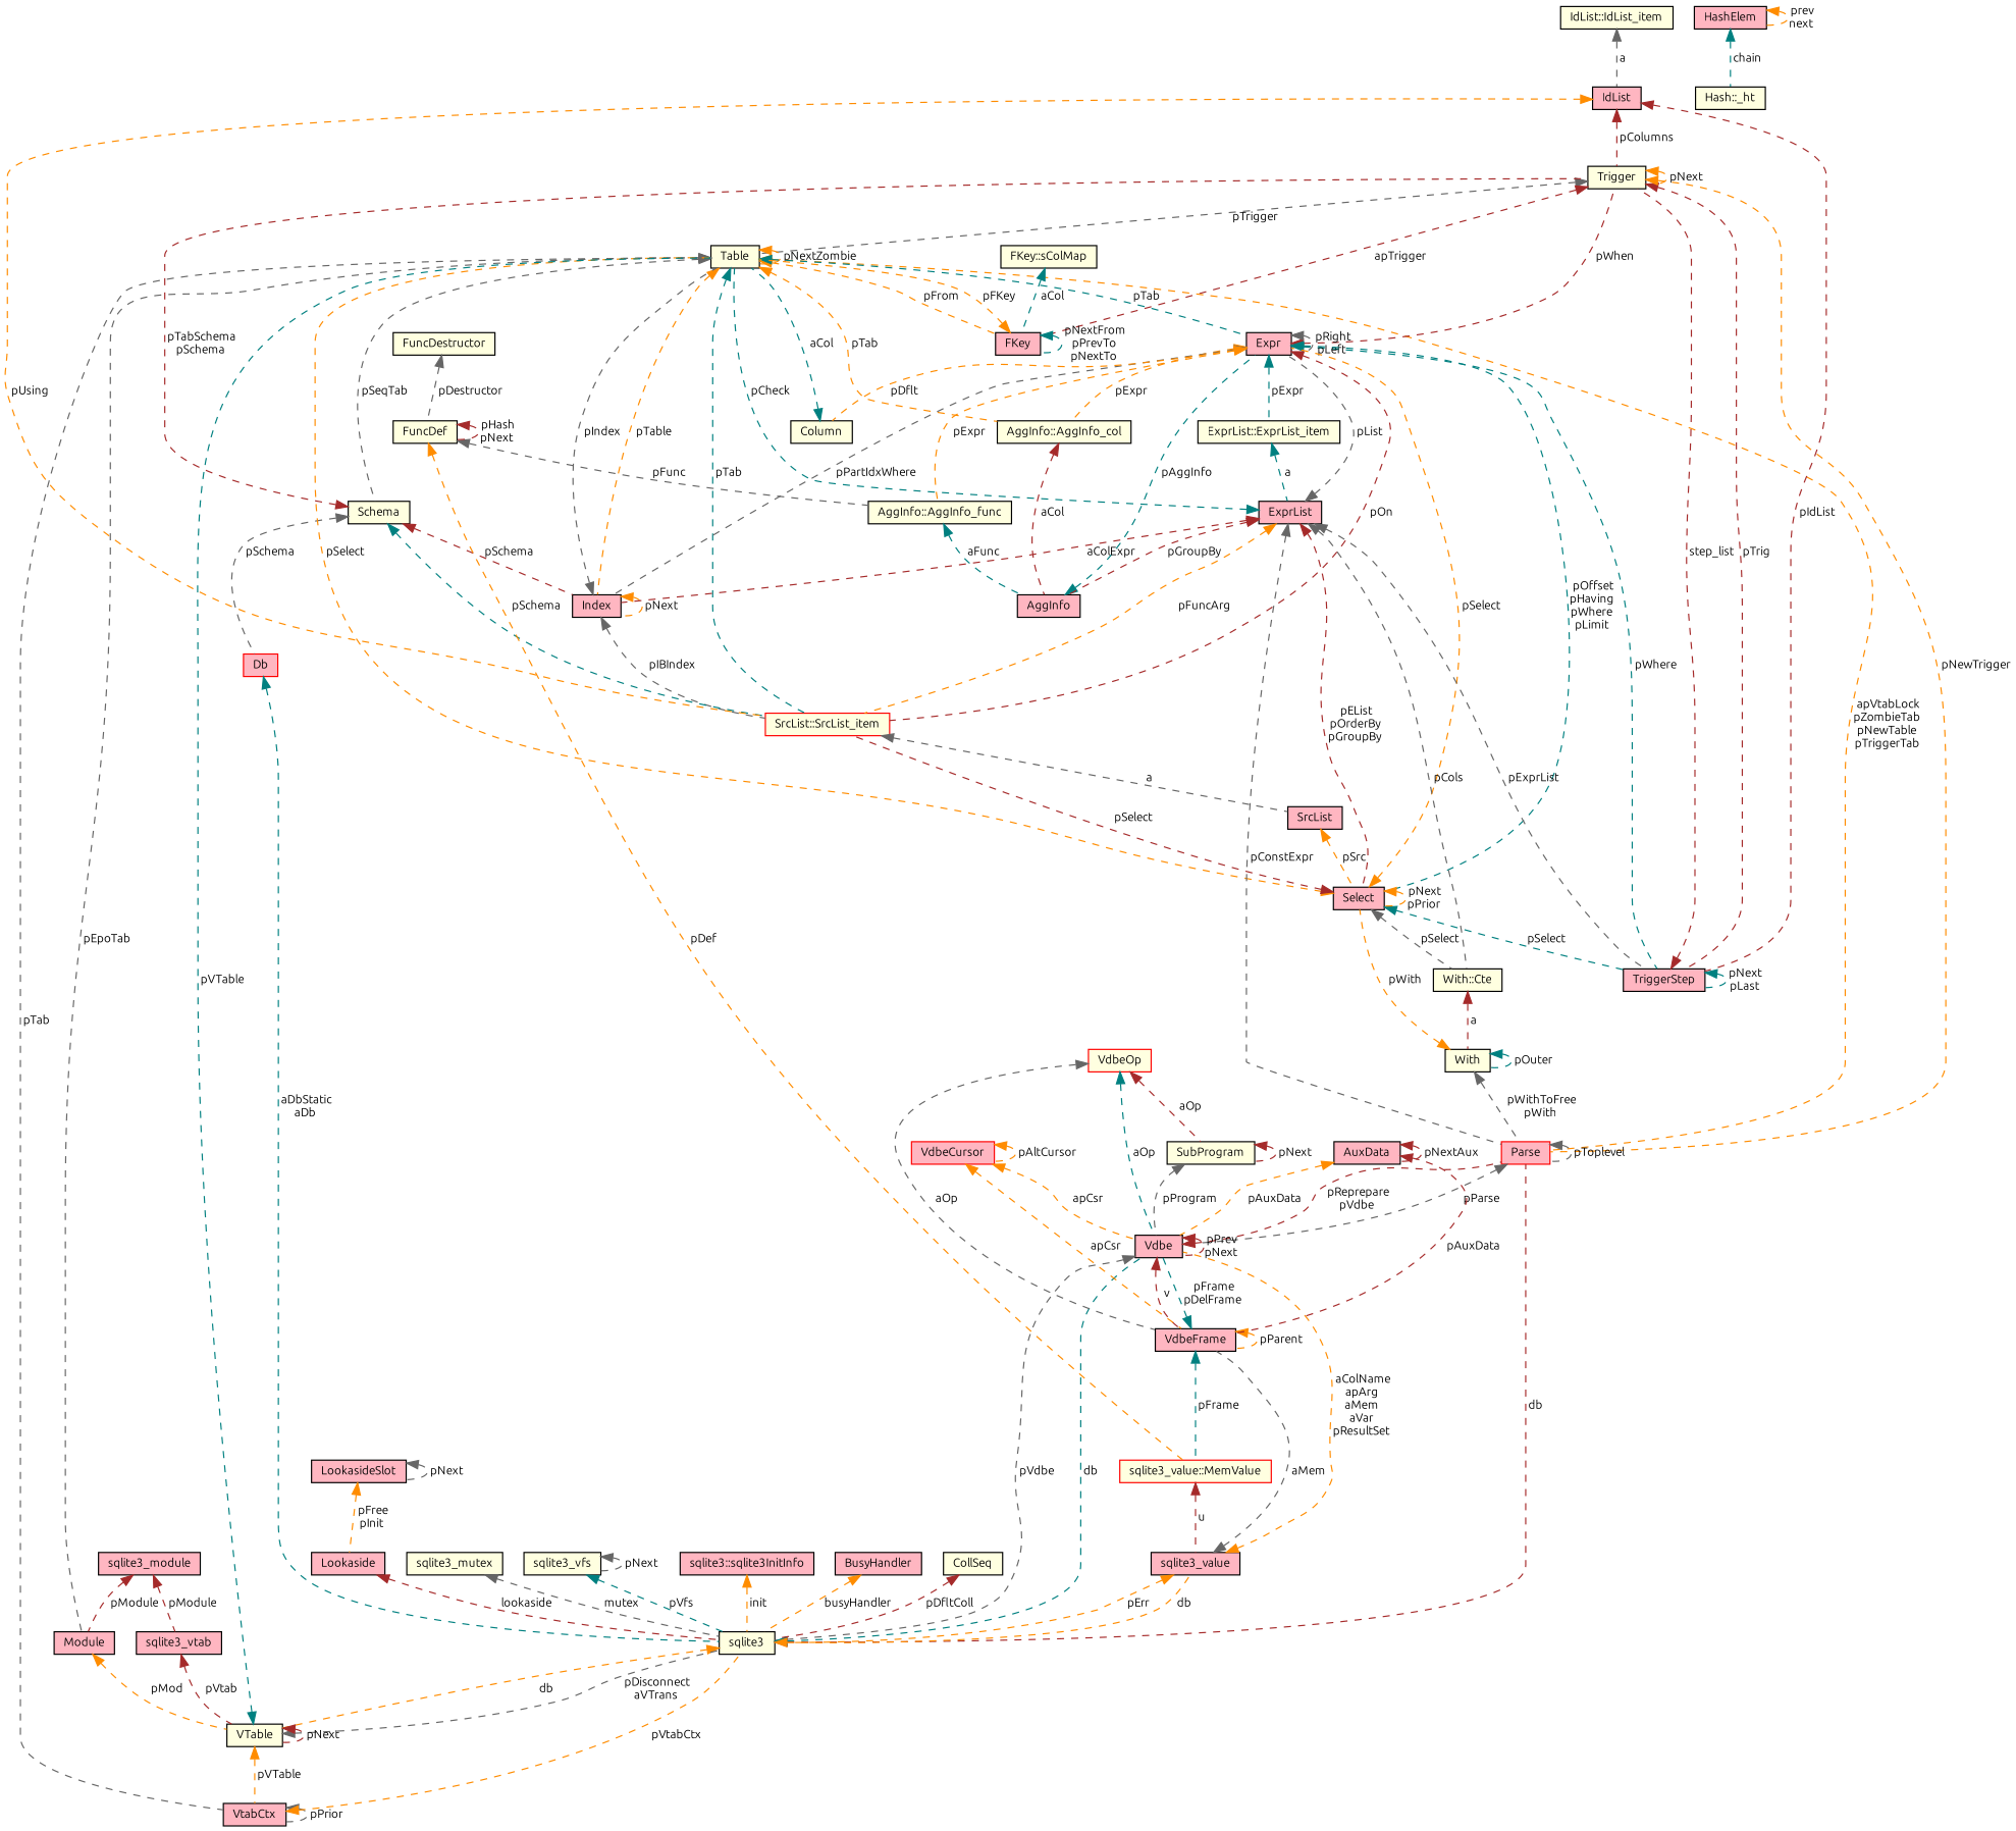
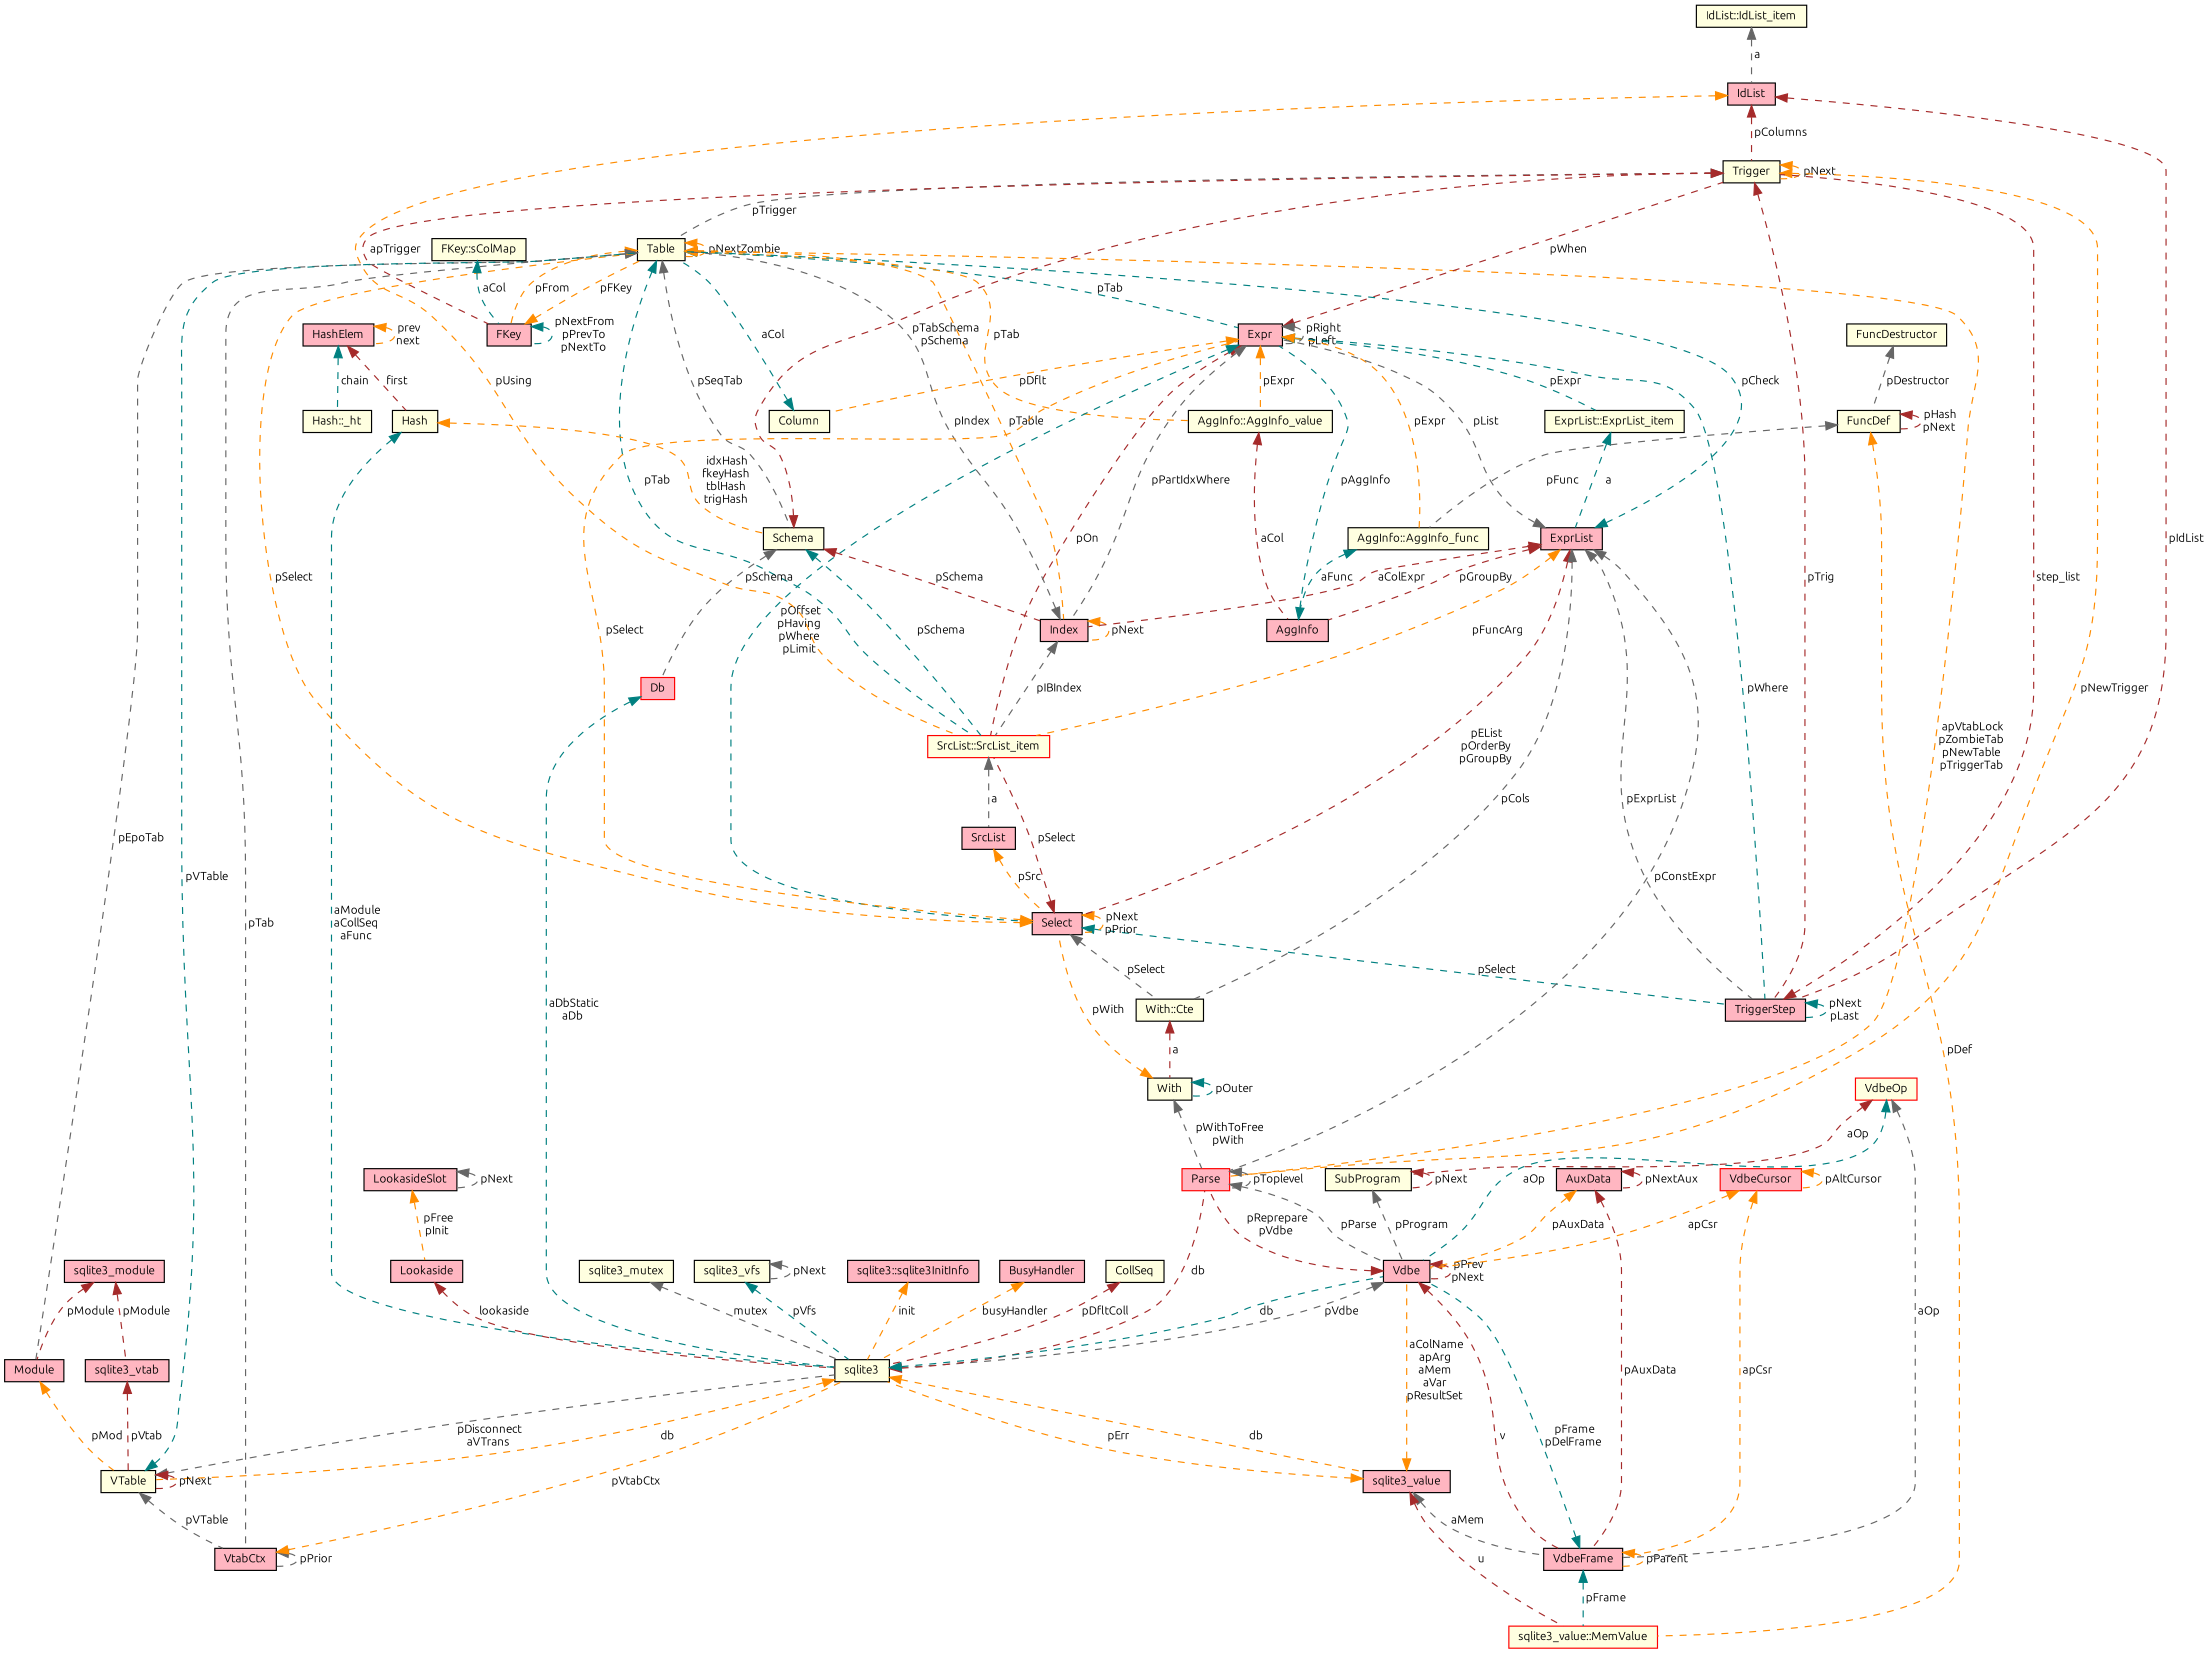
  digraph {
    fontname=Ubuntu
    node [color=black fillcolor=lightpink fontname=Ubuntu fontsize=10 shape=record style=filled]
    edge [color=darkorange dir=back fontname=Ubuntu fontsize=10 labelfontname=Helvetica labelfontsize=10 style=dashed]
    n1 [fillcolor=lightyellow fontcolor=black height=0.2 label=Trigger width=0.4]
    n2 [height=0.2 label=TriggerStep width=0.4]
    n3 [fillcolor=lightyellow height=0.2 label=Table width=0.4]
    n4 [height=0.2 label=FKey width=0.4]
    n5 [color=red height=0.2 label=Parse width=0.4]
    n6 [height=0.2 label=Expr width=0.4]
-   n7 [fillcolor=lightyellow height=0.2 label="AggInfo::AggInfo_col" width=0.4]
+   n7 [fillcolor=lightyellow height=0.2 label="AggInfo::AggInfo_value" width=0.4]
    n8 [color=red fillcolor=lightyellow height=0.2 label="SrcList::SrcList_item" width=0.4]
    n9 [height=0.2 label=Index width=0.4]
    n10 [fillcolor=lightyellow height=0.2 label=Schema width=0.4]
    n11 [height=0.2 label=VtabCtx width=0.4]
    n12 [height=0.2 label=Module width=0.4]
    n13 [height=0.2 label=Vdbe width=0.4]
    n14 [fillcolor=lightyellow height=0.2 label=Column width=0.4]
    n15 [height=0.2 label=Select width=0.4]
    n16 [fillcolor=lightyellow height=0.2 label="ExprList::ExprList_item" width=0.4]
    n17 [fillcolor=lightyellow height=0.2 label="AggInfo::AggInfo_func" width=0.4]
    n18 [height=0.2 label=AggInfo width=0.4]
    n19 [fillcolor=lightyellow height=0.2 label="With::Cte" width=0.4]
    n20 [height=0.2 label=SrcList width=0.4]
    n21 [height=0.2 label=ExprList width=0.4]
    n22 [color=red height=0.2 label=Db width=0.4]
    n23 [fillcolor=lightyellow height=0.2 label=sqlite3 width=0.4]
    n24 [fillcolor=lightyellow height=0.2 label=VTable width=0.4]
+   n25 [fillcolor=lightyellow height=0.2 label=Hash width=0.4]
    n26 [height=0.2 label=sqlite3_value width=0.4]
    n27 [fillcolor=lightyellow height=0.2 label="Hash::_ht" width=0.4]
    n28 [height=0.2 label=HashElem width=0.4]
    n29 [fillcolor=lightyellow height=0.2 label="FKey::sColMap" width=0.4]
    n30 [height=0.2 label=VdbeFrame width=0.4]
    n31 [color=red fillcolor=lightyellow height=0.2 label="sqlite3_value::MemValue" width=0.4]
    n32 [height=0.2 label=AuxData width=0.4]
    n33 [color=red height=0.2 label=VdbeCursor width=0.4]
    n34 [color=red fillcolor=lightyellow height=0.2 label=VdbeOp width=0.4]
    n35 [fillcolor=lightyellow height=0.2 label=SubProgram width=0.4]
    n36 [fillcolor=lightyellow height=0.2 label=FuncDef width=0.4]
    n37 [fillcolor=lightyellow height=0.2 label=FuncDestructor width=0.4]
    n38 [fillcolor=lightyellow height=0.2 label=With width=0.4]
    n39 [height=0.2 label=IdList width=0.4]
    n40 [fillcolor=lightyellow height=0.2 label="IdList::IdList_item" width=0.4]
    n41 [height=0.2 label=Lookaside width=0.4]
    n42 [height=0.2 label=LookasideSlot width=0.4]
    n43 [fillcolor=lightyellow height=0.2 label=sqlite3_mutex width=0.4]
    n44 [fillcolor=lightyellow height=0.2 label=sqlite3_vfs width=0.4]
    n45 [height=0.2 label="sqlite3::sqlite3InitInfo" width=0.4]
    n46 [height=0.2 label=BusyHandler width=0.4]
    n47 [fillcolor=lightyellow height=0.2 label=CollSeq width=0.4]
    n48 [height=0.2 label=sqlite3_module width=0.4]
    n49 [height=0.2 label=sqlite3_vtab width=0.4]
    n1 -> n1 [label=" pNext"]
    n1 -> n2 [color=brown label=" pTrig"]
    n1 -> n3 [color=gray40 label=" pTrigger"]
    n1 -> n4 [color=brown label=" apTrigger"]
    n1 -> n5 [label=" pNewTrigger"]
    n2 -> n1 [color=brown label=" step_list"]
    n2 -> n2 [color=teal label=" pNext\npLast"]
    n3 -> n3 [label=" pNextZombie"]
    n3 -> n4 [label=" pFrom"]
    n3 -> n5 [label=" apVtabLock\npZombieTab\npNewTable\npTriggerTab"]
    n3 -> n6 [color=teal label=" pTab"]
    n3 -> n7 [label=" pTab"]
    n3 -> n8 [color=teal label=" pTab"]
    n3 -> n9 [label=" pTable"]
    n3 -> n10 [color=gray40 label=" pSeqTab"]
    n3 -> n11 [color=gray40 label=" pTab"]
    n3 -> n12 [color=gray40 label=" pEpoTab"]
    n4 -> n3 [label=" pFKey"]
    n4 -> n4 [color=teal label=" pNextFrom\npPrevTo\npNextTo"]
    n5 -> n5 [color=gray40 label=" pToplevel"]
    n5 -> n13 [color=gray40 label=" pParse"]
    n6 -> n1 [color=brown label=" pWhen"]
    n6 -> n2 [color=teal label=" pWhere"]
    n6 -> n6 [color=gray40 label=" pRight\npLeft"]
    n6 -> n7 [label=" pExpr"]
    n6 -> n8 [color=brown label=" pOn"]
    n6 -> n9 [color=gray40 label=" pPartIdxWhere"]
    n6 -> n14 [label=" pDflt"]
    n6 -> n15 [color=teal label=" pOffset\npHaving\npWhere\npLimit"]
    n6 -> n16 [color=teal label=" pExpr"]
    n6 -> n17 [label=" pExpr"]
    n7 -> n18 [color=brown label=" aCol"]
    n8 -> n20 [color=gray40 label=" a"]
    n9 -> n3 [color=gray40 label=" pIndex"]
    n9 -> n8 [color=gray40 label=" pIBIndex"]
    n9 -> n9 [label=" pNext"]
    n10 -> n1 [color=brown label=" pTabSchema\npSchema"]
    n10 -> n8 [color=teal label=" pSchema"]
    n10 -> n9 [color=brown label=" pSchema"]
    n10 -> n22 [color=gray40 label=" pSchema"]
    n11 -> n11 [color=gray40 label=" pPrior"]
    n11 -> n23 [label=" pVtabCtx"]
    n12 -> n24 [label=" pMod"]
    n13 -> n5 [color=brown label=" pReprepare\npVdbe"]
    n13 -> n13 [color=brown label=" pPrev\npNext"]
    n13 -> n23 [color=gray40 label=" pVdbe"]
    n13 -> n30 [color=brown label=" v"]
    n14 -> n3 [color=teal label=" aCol"]
    n15 -> n2 [color=teal label=" pSelect"]
    n15 -> n3 [label=" pSelect"]
    n15 -> n6 [label=" pSelect"]
    n15 -> n8 [color=brown label=" pSelect"]
    n15 -> n15 [label=" pNext\npPrior"]
    n15 -> n19 [color=gray40 label=" pSelect"]
    n16 -> n21 [color=teal label=" a"]
    n17 -> n18 [color=teal label=" aFunc"]
    n18 -> n6 [color=teal label=" pAggInfo"]
    n19 -> n38 [color=brown label=" a"]
    n20 -> n15 [label=" pSrc"]
    n21 -> n2 [color=gray40 label=" pExprList"]
    n21 -> n3 [color=teal label=" pCheck"]
    n21 -> n5 [color=gray40 label=" pConstExpr"]
    n21 -> n6 [color=gray40 label=" pList"]
    n21 -> n8 [label=" pFuncArg"]
    n21 -> n9 [color=brown label=" aColExpr"]
    n21 -> n15 [color=brown label=" pEList\npOrderBy\npGroupBy"]
    n21 -> n18 [color=brown label=" pGroupBy"]
    n21 -> n19 [color=gray40 label=" pCols"]
    n22 -> n23 [color=teal label=" aDbStatic\naDb"]
    n23 -> n5 [color=brown label=" db"]
    n23 -> n13 [color=teal label=" db"]
    n23 -> n24 [label=" db"]
    n23 -> n26 [label=" db"]
    n24 -> n3 [color=teal label=" pVTable"]
-   n24 -> n11 [label=" pVTable"]
+   n24 -> n11 [color=gray40 label=" pVTable"]
    n24 -> n23 [color=gray40 label=" pDisconnect\naVTrans"]
    n24 -> n24 [color=brown label=" pNext"]
+   n25 -> n10 [label=" idxHash\nfkeyHash\ntblHash\ntrigHash"]
+   n25 -> n23 [color=teal label=" aModule\naCollSeq\naFunc"]
    n26 -> n13 [label=" aColName\napArg\naMem\naVar\npResultSet"]
    n26 -> n23 [label=" pErr"]
    n26 -> n30 [color=gray40 label=" aMem"]
+   n28 -> n25 [color=brown label=" first"]
    n28 -> n27 [color=teal label=" chain"]
    n28 -> n28 [label=" prev\nnext"]
    n29 -> n4 [color=teal label=" aCol"]
    n30 -> n13 [color=teal label=" pFrame\npDelFrame"]
    n30 -> n30 [label=" pParent"]
    n30 -> n31 [color=teal label=" pFrame"]
-   n31 -> n26 [color=brown label=" u"]
+   n26 -> n31 [color=brown label=" u"]
    n32 -> n13 [label=" pAuxData"]
    n32 -> n30 [color=brown label=" pAuxData"]
    n32 -> n32 [color=brown label=" pNextAux"]
    n33 -> n13 [label=" apCsr"]
    n33 -> n30 [label=" apCsr"]
    n33 -> n33 [label=" pAltCursor"]
    n34 -> n13 [color=teal label=" aOp"]
    n34 -> n30 [color=gray40 label=" aOp"]
    n34 -> n35 [color=brown label=" aOp"]
    n35 -> n13 [color=gray40 label=" pProgram"]
    n35 -> n35 [color=brown label=" pNext"]
    n36 -> n17 [color=gray40 label=" pFunc"]
    n36 -> n31 [label=" pDef"]
    n36 -> n36 [color=brown label=" pHash\npNext"]
    n37 -> n36 [color=gray40 label=" pDestructor"]
    n38 -> n5 [color=gray40 label=" pWithToFree\npWith"]
    n38 -> n15 [label=" pWith"]
    n38 -> n38 [color=teal label=" pOuter"]
    n39 -> n1 [color=brown label=" pColumns"]
    n39 -> n2 [color=brown label=" pIdList"]
    n39 -> n8 [label=" pUsing"]
    n40 -> n39 [color=gray40 label=" a"]
    n41 -> n23 [color=brown label=" lookaside"]
    n42 -> n41 [label=" pFree\npInit"]
    n42 -> n42 [color=gray40 label=" pNext"]
    n43 -> n23 [color=gray40 label=" mutex"]
    n44 -> n23 [color=teal label=" pVfs"]
    n44 -> n44 [color=gray40 label=" pNext"]
    n45 -> n23 [label=" init"]
    n46 -> n23 [label=" busyHandler"]
    n47 -> n23 [color=brown label=" pDfltColl"]
    n48 -> n12 [color=brown label=" pModule"]
    n48 -> n49 [color=brown label=" pModule"]
    n49 -> n24 [color=brown label=" pVtab"]
  }
